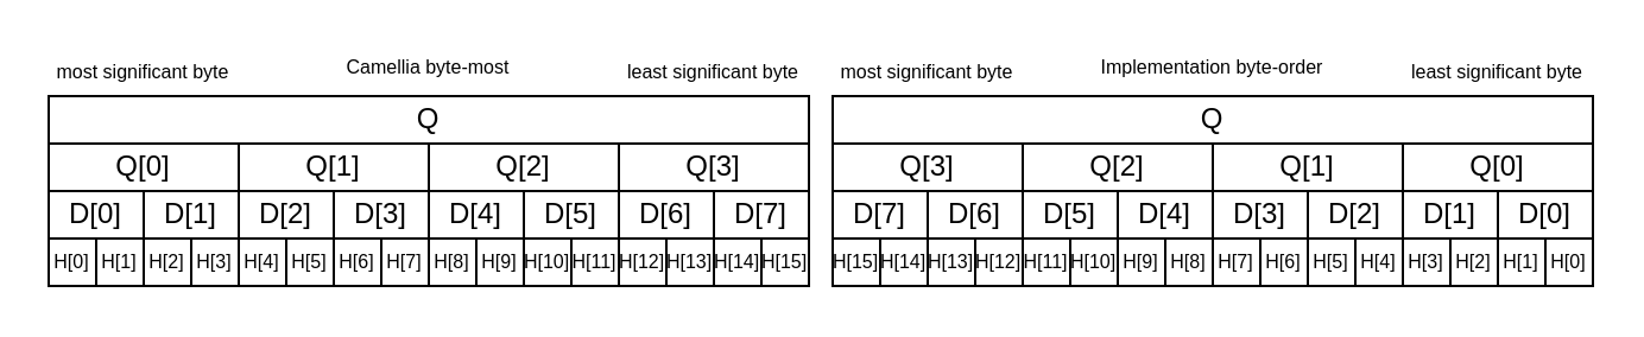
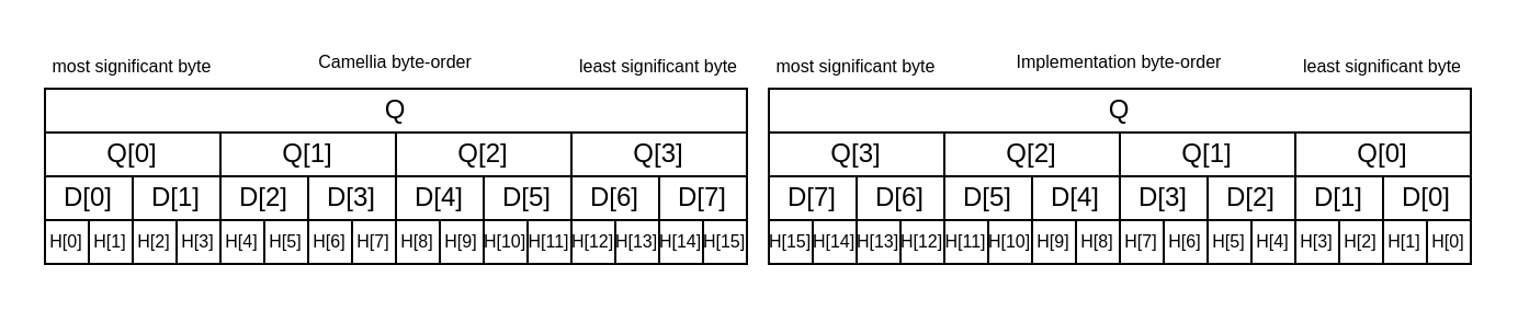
  <mxCell id="0" />
  <mxCell id="1" parent="0" />
  <mxCell id="2" value="Q" style="rounded=0;whiteSpace=wrap;html=1;" vertex="1" parent="1"><mxGeometry x="20" y="40" width="320" height="20" as="geometry" /></mxCell>
  <mxCell id="3" value="Q[0]" style="rounded=0;whiteSpace=wrap;html=1;" vertex="1" parent="1"><mxGeometry x="20" y="60" width="80" height="20" as="geometry" /></mxCell>
  <mxCell id="4" value="D[0]" style="rounded=0;whiteSpace=wrap;html=1;" vertex="1" parent="1"><mxGeometry x="20" y="80" width="40" height="20" as="geometry" /></mxCell>
  <mxCell id="5" value="D[1]" style="rounded=0;whiteSpace=wrap;html=1;" vertex="1" parent="1"><mxGeometry x="60" y="80" width="40" height="20" as="geometry" /></mxCell>
  <mxCell id="6" value="H[0]" style="rounded=0;whiteSpace=wrap;html=1;fontSize=8;" vertex="1" parent="1"><mxGeometry x="20" y="100" width="20" height="20" as="geometry" /></mxCell>
  <mxCell id="7" value="H[1]" style="rounded=0;whiteSpace=wrap;html=1;fontSize=8;" vertex="1" parent="1"><mxGeometry x="40" y="100" width="20" height="20" as="geometry" /></mxCell>
  <mxCell id="8" value="H[2]" style="rounded=0;whiteSpace=wrap;html=1;fontSize=8;" vertex="1" parent="1"><mxGeometry x="60" y="100" width="20" height="20" as="geometry" /></mxCell>
  <mxCell id="9" value="H[3]" style="rounded=0;whiteSpace=wrap;html=1;fontSize=8;" vertex="1" parent="1"><mxGeometry x="80" y="100" width="20" height="20" as="geometry" /></mxCell>
  <mxCell id="10" value="H[4&lt;span style=&quot;white-space: pre; font-size: 8px;&quot;&gt;]&lt;/span&gt;" style="rounded=0;whiteSpace=wrap;html=1;fontSize=8;" vertex="1" parent="1"><mxGeometry x="100" y="100" width="20" height="20" as="geometry" /></mxCell>
  <mxCell id="11" value="H[5]" style="rounded=0;whiteSpace=wrap;html=1;fontSize=8;" vertex="1" parent="1"><mxGeometry x="120" y="100" width="20" height="20" as="geometry" /></mxCell>
  <mxCell id="12" value="H[6]" style="rounded=0;whiteSpace=wrap;html=1;fontSize=8;" vertex="1" parent="1"><mxGeometry x="140" y="100" width="20" height="20" as="geometry" /></mxCell>
  <mxCell id="13" value="H[7]" style="rounded=0;whiteSpace=wrap;html=1;fontSize=8;" vertex="1" parent="1"><mxGeometry x="160" y="100" width="20" height="20" as="geometry" /></mxCell>
  <mxCell id="14" value="H[8]" style="rounded=0;whiteSpace=wrap;html=1;fontSize=8;" vertex="1" parent="1"><mxGeometry x="180" y="100" width="20" height="20" as="geometry" /></mxCell>
  <mxCell id="15" value="H[9]" style="rounded=0;whiteSpace=wrap;html=1;fontSize=8;" vertex="1" parent="1"><mxGeometry x="200" y="100" width="20" height="20" as="geometry" /></mxCell>
  <mxCell id="16" value="H[10]" style="rounded=0;whiteSpace=wrap;html=1;fontSize=8;" vertex="1" parent="1"><mxGeometry x="220" y="100" width="20" height="20" as="geometry" /></mxCell>
  <mxCell id="17" value="H[11]" style="rounded=0;whiteSpace=wrap;html=1;fontSize=8;" vertex="1" parent="1"><mxGeometry x="240" y="100" width="20" height="20" as="geometry" /></mxCell>
  <mxCell id="18" value="H[12]" style="rounded=0;whiteSpace=wrap;html=1;fontSize=8;" vertex="1" parent="1"><mxGeometry x="260" y="100" width="20" height="20" as="geometry" /></mxCell>
  <mxCell id="19" value="H[13]" style="rounded=0;whiteSpace=wrap;html=1;fontSize=8;" vertex="1" parent="1"><mxGeometry x="280" y="100" width="20" height="20" as="geometry" /></mxCell>
  <mxCell id="20" value="H[14]" style="rounded=0;whiteSpace=wrap;html=1;fontSize=8;" vertex="1" parent="1"><mxGeometry x="300" y="100" width="20" height="20" as="geometry" /></mxCell>
  <mxCell id="21" value="H[15]" style="rounded=0;whiteSpace=wrap;html=1;fontSize=8;" vertex="1" parent="1"><mxGeometry x="320" y="100" width="20" height="20" as="geometry" /></mxCell>
  <mxCell id="22" value="D[2]" style="rounded=0;whiteSpace=wrap;html=1;" vertex="1" parent="1"><mxGeometry x="100" y="80" width="40" height="20" as="geometry" /></mxCell>
  <mxCell id="23" value="D[3]" style="rounded=0;whiteSpace=wrap;html=1;" vertex="1" parent="1"><mxGeometry x="140" y="80" width="40" height="20" as="geometry" /></mxCell>
  <mxCell id="24" value="D[4]" style="rounded=0;whiteSpace=wrap;html=1;" vertex="1" parent="1"><mxGeometry x="180" y="80" width="40" height="20" as="geometry" /></mxCell>
  <mxCell id="25" value="D[5]" style="rounded=0;whiteSpace=wrap;html=1;" vertex="1" parent="1"><mxGeometry x="220" y="80" width="40" height="20" as="geometry" /></mxCell>
  <mxCell id="26" value="D[6]" style="rounded=0;whiteSpace=wrap;html=1;" vertex="1" parent="1"><mxGeometry x="260" y="80" width="40" height="20" as="geometry" /></mxCell>
  <mxCell id="27" value="D[7]" style="rounded=0;whiteSpace=wrap;html=1;" vertex="1" parent="1"><mxGeometry x="300" y="80" width="40" height="20" as="geometry" /></mxCell>
  <mxCell id="28" value="Q[1]" style="rounded=0;whiteSpace=wrap;html=1;" vertex="1" parent="1"><mxGeometry x="100" y="60" width="80" height="20" as="geometry" /></mxCell>
  <mxCell id="29" value="Q[2]" style="rounded=0;whiteSpace=wrap;html=1;" vertex="1" parent="1"><mxGeometry x="180" y="60" width="80" height="20" as="geometry" /></mxCell>
  <mxCell id="30" value="Q[3]" style="rounded=0;whiteSpace=wrap;html=1;" vertex="1" parent="1"><mxGeometry x="260" y="60" width="80" height="20" as="geometry" /></mxCell>
  <mxCell id="31" value="least significant byte" style="text;html=1;strokeColor=none;fillColor=none;align=center;verticalAlign=middle;whiteSpace=wrap;rounded=0;fontSize=8;" vertex="1" parent="1"><mxGeometry x="260" y="20" width="80" height="20" as="geometry" /></mxCell>
  <mxCell id="32" value="most significant byte" style="text;html=1;strokeColor=none;fillColor=none;align=center;verticalAlign=middle;whiteSpace=wrap;rounded=0;fontSize=8;" vertex="1" parent="1"><mxGeometry x="20" y="20" width="80" height="20" as="geometry" /></mxCell>
- <mxCell id="33" value="Camellia byte-most" style="text;html=1;strokeColor=none;fillColor=none;align=center;verticalAlign=middle;whiteSpace=wrap;rounded=0;fontSize=8;" vertex="1" parent="1"><mxGeometry x="130" y="20" width="100" height="15" as="geometry" /></mxCell>
+ <mxCell id="33" value="Camellia byte-order" style="text;html=1;strokeColor=none;fillColor=none;align=center;verticalAlign=middle;whiteSpace=wrap;rounded=0;fontSize=8;" vertex="1" parent="1"><mxGeometry x="130" y="20" width="100" height="15" as="geometry" /></mxCell>
  <mxCell id="34" value="Q" style="rounded=0;whiteSpace=wrap;html=1;" vertex="1" parent="1"><mxGeometry x="350" y="40" width="320" height="20" as="geometry" /></mxCell>
  <mxCell id="35" value="Q[0]" style="rounded=0;whiteSpace=wrap;html=1;" vertex="1" parent="1"><mxGeometry x="590" y="60" width="80" height="20" as="geometry" /></mxCell>
  <mxCell id="36" value="D[0]" style="rounded=0;whiteSpace=wrap;html=1;" vertex="1" parent="1"><mxGeometry x="630" y="80" width="40" height="20" as="geometry" /></mxCell>
  <mxCell id="37" value="D[1]" style="rounded=0;whiteSpace=wrap;html=1;" vertex="1" parent="1"><mxGeometry x="590" y="80" width="40" height="20" as="geometry" /></mxCell>
  <mxCell id="38" value="H[0]" style="rounded=0;whiteSpace=wrap;html=1;fontSize=8;" vertex="1" parent="1"><mxGeometry x="650" y="100" width="20" height="20" as="geometry" /></mxCell>
  <mxCell id="39" value="H[1]" style="rounded=0;whiteSpace=wrap;html=1;fontSize=8;" vertex="1" parent="1"><mxGeometry x="630" y="100" width="20" height="20" as="geometry" /></mxCell>
  <mxCell id="40" value="H[2]" style="rounded=0;whiteSpace=wrap;html=1;fontSize=8;" vertex="1" parent="1"><mxGeometry x="610" y="100" width="20" height="20" as="geometry" /></mxCell>
  <mxCell id="41" value="H[3]" style="rounded=0;whiteSpace=wrap;html=1;fontSize=8;" vertex="1" parent="1"><mxGeometry x="590" y="100" width="20" height="20" as="geometry" /></mxCell>
  <mxCell id="42" value="H[4&lt;span style=&quot;white-space: pre; font-size: 8px;&quot;&gt;]&lt;/span&gt;" style="rounded=0;whiteSpace=wrap;html=1;fontSize=8;" vertex="1" parent="1"><mxGeometry x="570" y="100" width="20" height="20" as="geometry" /></mxCell>
  <mxCell id="43" value="H[5]" style="rounded=0;whiteSpace=wrap;html=1;fontSize=8;" vertex="1" parent="1"><mxGeometry x="550" y="100" width="20" height="20" as="geometry" /></mxCell>
  <mxCell id="44" value="H[6]" style="rounded=0;whiteSpace=wrap;html=1;fontSize=8;" vertex="1" parent="1"><mxGeometry x="530" y="100" width="20" height="20" as="geometry" /></mxCell>
  <mxCell id="45" value="H[7]" style="rounded=0;whiteSpace=wrap;html=1;fontSize=8;" vertex="1" parent="1"><mxGeometry x="510" y="100" width="20" height="20" as="geometry" /></mxCell>
  <mxCell id="46" value="H[8]" style="rounded=0;whiteSpace=wrap;html=1;fontSize=8;" vertex="1" parent="1"><mxGeometry x="490" y="100" width="20" height="20" as="geometry" /></mxCell>
  <mxCell id="47" value="H[9]" style="rounded=0;whiteSpace=wrap;html=1;fontSize=8;" vertex="1" parent="1"><mxGeometry x="470" y="100" width="20" height="20" as="geometry" /></mxCell>
  <mxCell id="48" value="H[10]" style="rounded=0;whiteSpace=wrap;html=1;fontSize=8;" vertex="1" parent="1"><mxGeometry x="450" y="100" width="20" height="20" as="geometry" /></mxCell>
  <mxCell id="49" value="H[11]" style="rounded=0;whiteSpace=wrap;html=1;fontSize=8;" vertex="1" parent="1"><mxGeometry x="430" y="100" width="20" height="20" as="geometry" /></mxCell>
  <mxCell id="50" value="H[12]" style="rounded=0;whiteSpace=wrap;html=1;fontSize=8;" vertex="1" parent="1"><mxGeometry x="410" y="100" width="20" height="20" as="geometry" /></mxCell>
  <mxCell id="51" value="H[13]" style="rounded=0;whiteSpace=wrap;html=1;fontSize=8;" vertex="1" parent="1"><mxGeometry x="390" y="100" width="20" height="20" as="geometry" /></mxCell>
  <mxCell id="52" value="H[14]" style="rounded=0;whiteSpace=wrap;html=1;fontSize=8;" vertex="1" parent="1"><mxGeometry x="370" y="100" width="20" height="20" as="geometry" /></mxCell>
  <mxCell id="53" value="H[15]" style="rounded=0;whiteSpace=wrap;html=1;fontSize=8;" vertex="1" parent="1"><mxGeometry x="350" y="100" width="20" height="20" as="geometry" /></mxCell>
  <mxCell id="54" value="D[2]" style="rounded=0;whiteSpace=wrap;html=1;" vertex="1" parent="1"><mxGeometry x="550" y="80" width="40" height="20" as="geometry" /></mxCell>
  <mxCell id="55" value="D[3]" style="rounded=0;whiteSpace=wrap;html=1;" vertex="1" parent="1"><mxGeometry x="510" y="80" width="40" height="20" as="geometry" /></mxCell>
  <mxCell id="56" value="D[4]" style="rounded=0;whiteSpace=wrap;html=1;" vertex="1" parent="1"><mxGeometry x="470" y="80" width="40" height="20" as="geometry" /></mxCell>
  <mxCell id="57" value="D[5]" style="rounded=0;whiteSpace=wrap;html=1;" vertex="1" parent="1"><mxGeometry x="430" y="80" width="40" height="20" as="geometry" /></mxCell>
  <mxCell id="58" value="D[6]" style="rounded=0;whiteSpace=wrap;html=1;" vertex="1" parent="1"><mxGeometry x="390" y="80" width="40" height="20" as="geometry" /></mxCell>
  <mxCell id="59" value="D[7]" style="rounded=0;whiteSpace=wrap;html=1;" vertex="1" parent="1"><mxGeometry x="350" y="80" width="40" height="20" as="geometry" /></mxCell>
  <mxCell id="60" value="Q[1]" style="rounded=0;whiteSpace=wrap;html=1;" vertex="1" parent="1"><mxGeometry x="510" y="60" width="80" height="20" as="geometry" /></mxCell>
  <mxCell id="61" value="Q[2]" style="rounded=0;whiteSpace=wrap;html=1;" vertex="1" parent="1"><mxGeometry x="430" y="60" width="80" height="20" as="geometry" /></mxCell>
  <mxCell id="62" value="Q[3]" style="rounded=0;whiteSpace=wrap;html=1;" vertex="1" parent="1"><mxGeometry x="350" y="60" width="80" height="20" as="geometry" /></mxCell>
  <mxCell id="63" value="least significant byte" style="text;html=1;strokeColor=none;fillColor=none;align=center;verticalAlign=middle;whiteSpace=wrap;rounded=0;fontSize=8;" vertex="1" parent="1"><mxGeometry x="590" y="20" width="80" height="20" as="geometry" /></mxCell>
  <mxCell id="64" value="most significant byte" style="text;html=1;strokeColor=none;fillColor=none;align=center;verticalAlign=middle;whiteSpace=wrap;rounded=0;fontSize=8;" vertex="1" parent="1"><mxGeometry x="350" y="20" width="80" height="20" as="geometry" /></mxCell>
  <mxCell id="65" value="Implementation byte-order" style="text;html=1;strokeColor=none;fillColor=none;align=center;verticalAlign=middle;whiteSpace=wrap;rounded=0;fontSize=8;" vertex="1" parent="1"><mxGeometry x="460" y="20" width="100" height="15" as="geometry" /></mxCell>
